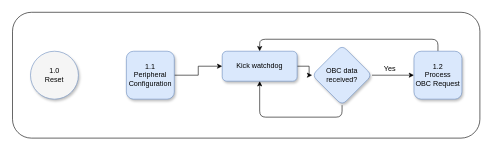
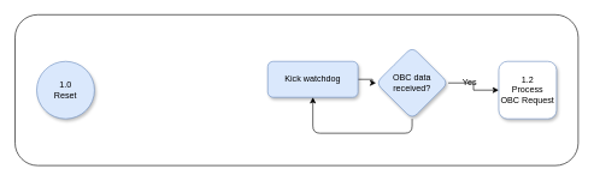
  <mxCell id="0" />
  <mxCell id="1" parent="0" />
  <mxCell id="2" value="" style="rounded=1;whiteSpace=wrap;html=1;" vertex="1" parent="1"><mxGeometry x="20" y="20" width="780" height="210" as="geometry" /></mxCell>
- <mxCell id="3" value="1.0&lt;br&gt;Reset" style="ellipse;whiteSpace=wrap;html=1;aspect=fixed;fillColor=#f5f5f5;strokeColor=#6c8ebf;shadow=1;sketch=0;" parent="1" vertex="1"><mxGeometry x="50" y="85" width="80" height="80" as="geometry" /></mxCell>
- <mxCell id="4" value="" style="edgeStyle=orthogonalEdgeStyle;rounded=0;orthogonalLoop=1;jettySize=auto;html=1;" parent="1" source="5" target="7" edge="1"><mxGeometry relative="1" as="geometry" /></mxCell>
- <mxCell id="5" value="1.1 &lt;br&gt;Peripheral Configuration" style="whiteSpace=wrap;html=1;aspect=fixed;rounded=1;fillColor=#dae8fc;strokeColor=#6c8ebf;shadow=1;" parent="1" vertex="1"><mxGeometry x="210" y="85" width="80" height="80" as="geometry" /></mxCell>
+ <mxCell id="3" value="1.0&lt;br&gt;Reset" style="ellipse;whiteSpace=wrap;html=1;aspect=fixed;fillColor=#dae8fc;strokeColor=#6c8ebf;shadow=1;sketch=0;" parent="1" vertex="1"><mxGeometry x="50" y="85" width="80" height="80" as="geometry" /></mxCell>
  <mxCell id="6" value="" style="edgeStyle=orthogonalEdgeStyle;rounded=0;orthogonalLoop=1;jettySize=auto;html=1;" parent="1" source="7" target="10" edge="1"><mxGeometry relative="1" as="geometry" /></mxCell>
  <mxCell id="7" value="Kick watchdog" style="whiteSpace=wrap;html=1;aspect=fixed;rounded=1;fillColor=#dae8fc;strokeColor=#6c8ebf;shadow=1;" parent="1" vertex="1"><mxGeometry x="370" y="85" width="125" height="50" as="geometry" /></mxCell>
  <mxCell id="8" style="edgeStyle=orthogonalEdgeStyle;rounded=0;orthogonalLoop=1;jettySize=auto;html=1;entryX=0;entryY=0.5;entryDx=0;entryDy=0;" parent="1" source="10" target="12" edge="1"><mxGeometry relative="1" as="geometry" /></mxCell>
  <mxCell id="9" style="edgeStyle=orthogonalEdgeStyle;rounded=1;orthogonalLoop=1;jettySize=auto;html=1;exitX=0.5;exitY=1;exitDx=0;exitDy=0;entryX=0.5;entryY=1;entryDx=0;entryDy=0;" parent="1" source="10" target="7" edge="1"><mxGeometry relative="1" as="geometry" /></mxCell>
- <mxCell id="10" value="OBC data received?" style="rhombus;whiteSpace=wrap;html=1;rounded=1;fillColor=#dae8fc;strokeColor=#6c8ebf;shadow=1;" parent="1" vertex="1"><mxGeometry x="520" y="75" width="100" height="100" as="geometry" /></mxCell>
- <mxCell id="11" style="edgeStyle=orthogonalEdgeStyle;rounded=1;orthogonalLoop=1;jettySize=auto;html=1;exitX=0.5;exitY=0;exitDx=0;exitDy=0;entryX=0.5;entryY=0;entryDx=0;entryDy=0;" parent="1" source="12" target="7" edge="1"><mxGeometry relative="1" as="geometry" /></mxCell>
- <mxCell id="12" value="1.2 &lt;br&gt;Process&lt;br&gt;OBC Request" style="whiteSpace=wrap;html=1;aspect=fixed;rounded=1;fillColor=#dae8fc;strokeColor=#6c8ebf;shadow=1;" parent="1" vertex="1"><mxGeometry x="690" y="85" width="80" height="80" as="geometry" /></mxCell>
+ <mxCell id="10" value="OBC data received?" style="rhombus;whiteSpace=wrap;html=1;rounded=1;fillColor=#dae8fc;strokeColor=#6c8ebf;shadow=1;" parent="1" vertex="1"><mxGeometry x="520" y="65" width="100" height="100" as="geometry" /></mxCell>
+ <mxCell id="12" value="1.2 &lt;br&gt;Process&lt;br&gt;OBC Request" style="whiteSpace=wrap;html=1;aspect=fixed;rounded=1;fillColor=#ffffff;strokeColor=#6c8ebf;shadow=1;" parent="1" vertex="1"><mxGeometry x="690" y="85" width="80" height="80" as="geometry" /></mxCell>
  <mxCell id="13" value="Yes" style="text;html=1;strokeColor=none;fillColor=none;align=center;verticalAlign=middle;whiteSpace=wrap;rounded=0;" parent="1" vertex="1"><mxGeometry x="630" y="105" width="40" height="20" as="geometry" /></mxCell>
